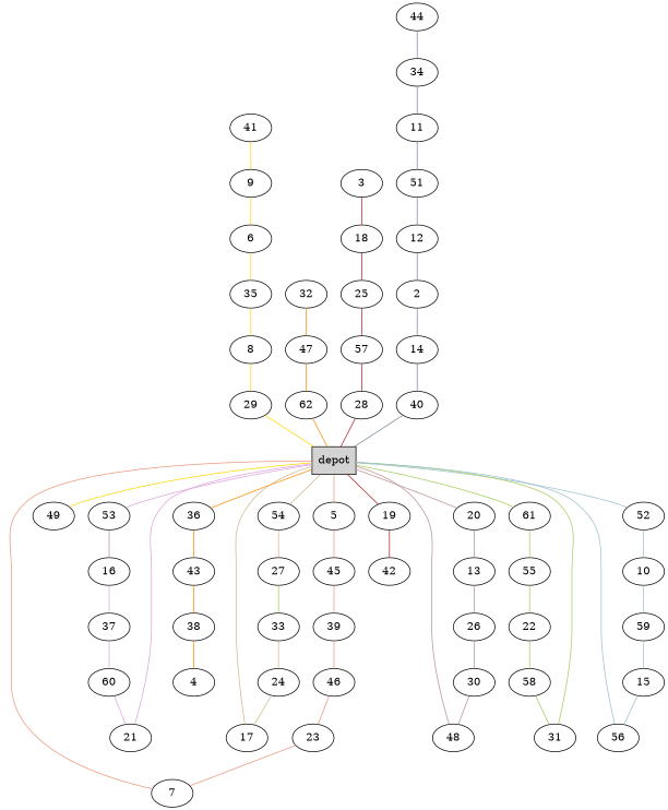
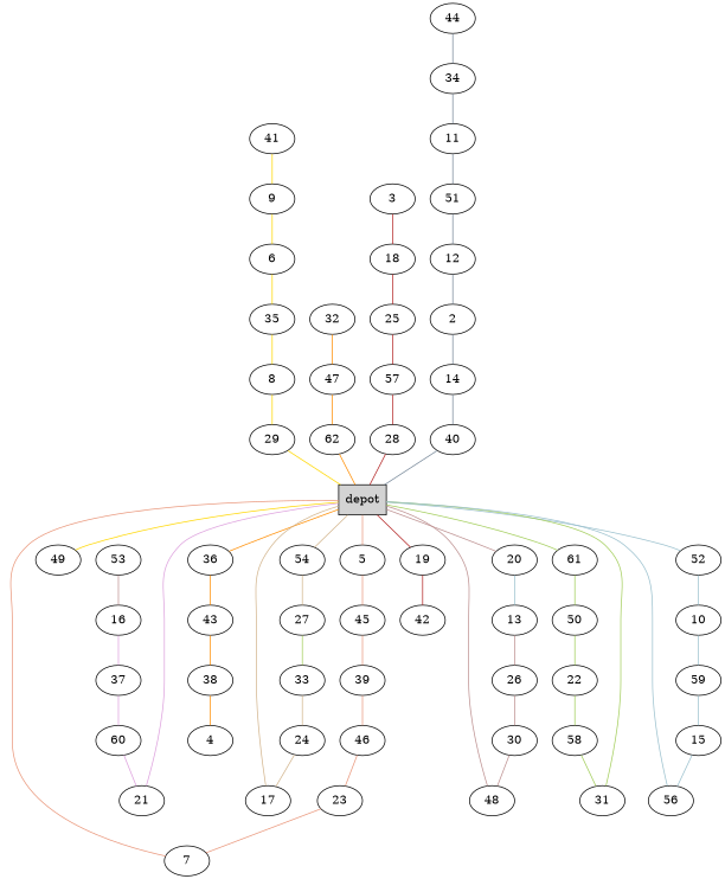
  graph {
    node [shape=ellipse]
    edge [color=lightslategray]
    n1 [label=depot shape=box style=filled]
    5
    49
    53
    54
    36
    20
    61
    52
    19
    45
    16
    27
    43
    13
-   55
+   55 [label=50]
    10
    42
    39
    46
    23
    7
    41
    9
    6
    35
    8
    29
    37
    60
    21
    33
    24
    17
    38
    4
    32
    47
    62
    26
    30
    48
    22
    58
    31
    59
    15
    56
    3
    18
    25
    57
    28
    44
    34
    11
    51
    12
    2
    14
    40
    n1 -- 5 [color=darksalmon]
    n1 -- 49 [color=gold]
-   n1 -- 53 [color=plum]
    n1 -- 54 [color=tan]
    n1 -- 36 [color=darkorange]
    n1 -- 20 [color=rosybrown]
    n1 -- 61 [color=darkolivegreen3]
    n1 -- 52 [color=lightblue3]
    n1 -- 19 [color=firebrick]
    5 -- 45 [color=darksalmon]
    53 -- 16 [color=rosybrown]
    54 -- 27 [color=tan]
    36 -- 43 [color=darkorange]
-   20 -- 13 [color=rosybrown]
+   20 -- 13 [color=lightblue3]
    61 -- 55 [color=darkolivegreen3]
    52 -- 10 [color=lightblue3]
    19 -- 42 [color=firebrick]
    45 -- 39 [color=darksalmon]
    16 -- 37 [color=plum]
    27 -- 33 [color=darkolivegreen3]
    43 -- 38 [color=darkorange]
    13 -- 26 [color=rosybrown]
    55 -- 22 [color=darkolivegreen3]
    10 -- 59 [color=lightblue3]
    39 -- 46 [color=darksalmon]
    46 -- 23 [color=darksalmon]
    23 -- 7 [color=darksalmon]
    7 -- n1 [color=darksalmon]
    41 -- 9 [color=gold]
    9 -- 6 [color=gold]
    6 -- 35 [color=gold]
    35 -- 8 [color=gold]
    8 -- 29 [color=gold]
    29 -- n1 [color=gold]
    37 -- 60 [color=plum]
    60 -- 21 [color=plum]
    21 -- n1 [color=plum]
    33 -- 24 [color=tan]
    24 -- 17 [color=tan]
    17 -- n1 [color=tan]
    38 -- 4 [color=darkorange]
    32 -- 47 [color=darkorange]
    47 -- 62 [color=darkorange]
    62 -- n1 [color=darkorange]
    26 -- 30 [color=rosybrown]
    30 -- 48 [color=rosybrown]
    48 -- n1 [color=rosybrown]
    22 -- 58 [color=darkolivegreen3]
    58 -- 31 [color=darkolivegreen3]
    31 -- n1 [color=darkolivegreen3]
    59 -- 15 [color=lightblue3]
    15 -- 56 [color=lightblue3]
    56 -- n1 [color=lightblue3]
    3 -- 18 [color=firebrick]
    18 -- 25 [color=firebrick]
    25 -- 57 [color=firebrick]
    57 -- 28 [color=firebrick]
    28 -- n1 [color=firebrick]
    44 -- 34
    34 -- 11
    11 -- 51
    51 -- 12
    12 -- 2
    2 -- 14
    14 -- 40
    40 -- n1
  }
